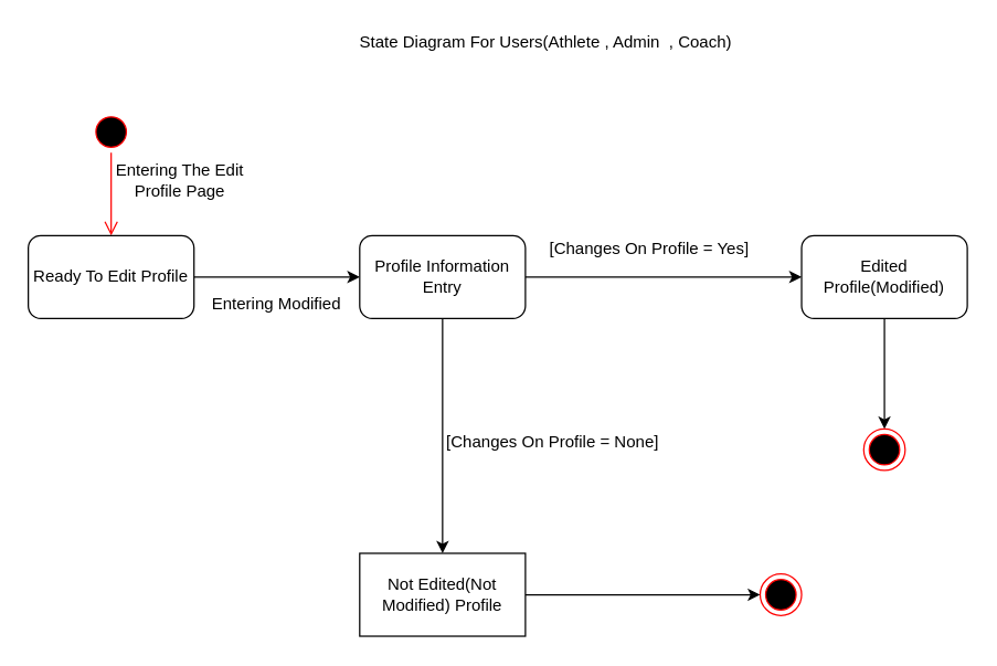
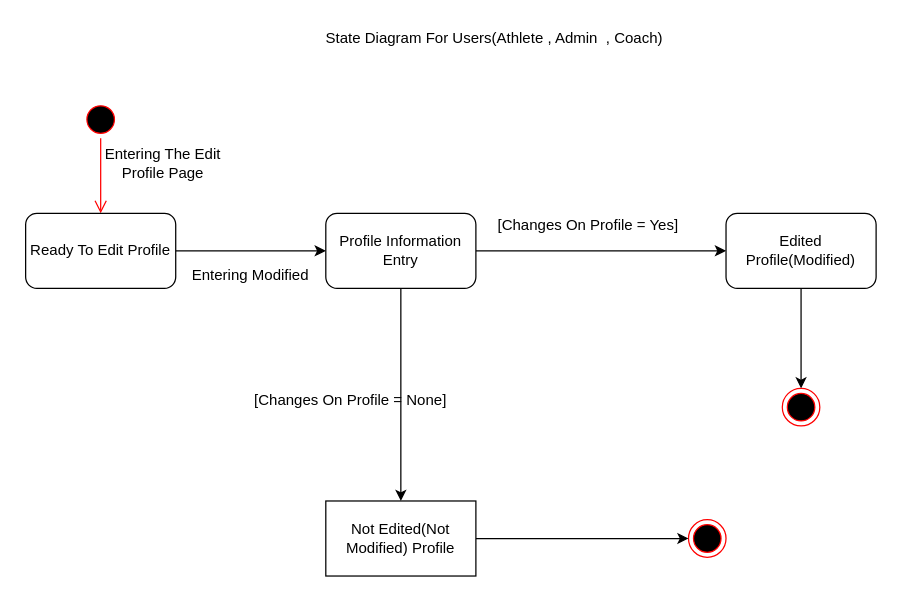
  <mxCell id="0" />
  <mxCell id="1" parent="0" />
  <mxCell id="2" value="" style="ellipse;html=1;shape=startState;fillColor=#000000;strokeColor=#ff0000;" vertex="1" parent="1"><mxGeometry x="65" y="80" width="30" height="30" as="geometry" /></mxCell>
  <mxCell id="3" value="" style="edgeStyle=orthogonalEdgeStyle;html=1;verticalAlign=bottom;endArrow=open;endSize=8;strokeColor=#ff0000;" edge="1" source="2" parent="1" target="6"><mxGeometry relative="1" as="geometry"><mxPoint x="80" y="170" as="targetPoint" /></mxGeometry></mxCell>
  <mxCell id="4" value="" style="ellipse;html=1;shape=endState;fillColor=#000000;strokeColor=#ff0000;" vertex="1" parent="1"><mxGeometry x="550" y="415" width="30" height="30" as="geometry" /></mxCell>
  <mxCell id="5" value="" style="edgeStyle=orthogonalEdgeStyle;rounded=0;orthogonalLoop=1;jettySize=auto;html=1;" edge="1" parent="1" source="6" target="9"><mxGeometry relative="1" as="geometry" /></mxCell>
  <mxCell id="6" value="Ready To Edit Profile" style="rounded=1;whiteSpace=wrap;html=1;" vertex="1" parent="1"><mxGeometry x="20" y="170" width="120" height="60" as="geometry" /></mxCell>
  <mxCell id="7" value="" style="edgeStyle=orthogonalEdgeStyle;rounded=0;orthogonalLoop=1;jettySize=auto;html=1;" edge="1" parent="1" source="9" target="13"><mxGeometry relative="1" as="geometry" /></mxCell>
  <mxCell id="8" value="" style="edgeStyle=orthogonalEdgeStyle;rounded=0;orthogonalLoop=1;jettySize=auto;html=1;" edge="1" parent="1" source="9" target="11"><mxGeometry relative="1" as="geometry" /></mxCell>
  <mxCell id="9" value="Profile Information Entry" style="rounded=1;whiteSpace=wrap;html=1;" vertex="1" parent="1"><mxGeometry x="260" y="170" width="120" height="60" as="geometry" /></mxCell>
  <mxCell id="10" value="" style="edgeStyle=orthogonalEdgeStyle;rounded=0;orthogonalLoop=1;jettySize=auto;html=1;" edge="1" parent="1" source="11"><mxGeometry relative="1" as="geometry"><mxPoint x="640" y="310" as="targetPoint" /></mxGeometry></mxCell>
  <mxCell id="11" value="Edited Profile(Modified)" style="rounded=1;whiteSpace=wrap;html=1;" vertex="1" parent="1"><mxGeometry x="580" y="170" width="120" height="60" as="geometry" /></mxCell>
  <mxCell id="12" value="" style="edgeStyle=orthogonalEdgeStyle;rounded=0;orthogonalLoop=1;jettySize=auto;html=1;entryX=0;entryY=0.5;entryDx=0;entryDy=0;" edge="1" parent="1" source="13" target="4"><mxGeometry relative="1" as="geometry"><mxPoint x="460" y="340" as="targetPoint" /></mxGeometry></mxCell>
  <mxCell id="13" value="Not Edited(Not Modified) Profile" style="whiteSpace=wrap;html=1;rounded=0;" vertex="1" parent="1"><mxGeometry x="260" y="400" width="120" height="60" as="geometry" /></mxCell>
  <mxCell id="14" value="State Diagram For Users(Athlete , Admin&amp;nbsp; , Coach)" style="text;html=1;strokeColor=none;fillColor=none;align=center;verticalAlign=middle;whiteSpace=wrap;rounded=0;" vertex="1" parent="1"><mxGeometry x="180" y="20" width="430" height="20" as="geometry" /></mxCell>
  <mxCell id="15" value="Entering The Edit Profile Page" style="text;html=1;strokeColor=none;fillColor=none;align=center;verticalAlign=middle;whiteSpace=wrap;rounded=0;" vertex="1" parent="1"><mxGeometry x="80" y="120" width="100" height="20" as="geometry" /></mxCell>
  <mxCell id="16" value="Entering Modified" style="text;html=1;strokeColor=none;fillColor=none;align=center;verticalAlign=middle;whiteSpace=wrap;rounded=0;" vertex="1" parent="1"><mxGeometry x="140" y="210" width="120" height="20" as="geometry" /></mxCell>
- <mxCell id="17" value="[Changes On Profile = None]" style="text;html=1;strokeColor=none;fillColor=none;align=center;verticalAlign=middle;whiteSpace=wrap;rounded=0;" vertex="1" parent="1"><mxGeometry x="320" y="310" width="160" height="20" as="geometry" /></mxCell>
+ <mxCell id="17" value="[Changes On Profile = None]" style="text;html=1;strokeColor=none;fillColor=none;align=center;verticalAlign=middle;whiteSpace=wrap;rounded=0;" vertex="1" parent="1"><mxGeometry x="200" y="310" width="160" height="20" as="geometry" /></mxCell>
  <mxCell id="18" value="[Changes On Profile = Yes]" style="text;html=1;strokeColor=none;fillColor=none;align=center;verticalAlign=middle;whiteSpace=wrap;rounded=0;" vertex="1" parent="1"><mxGeometry x="390" y="170" width="160" height="20" as="geometry" /></mxCell>
  <mxCell id="19" value="" style="ellipse;html=1;shape=endState;fillColor=#000000;strokeColor=#ff0000;" vertex="1" parent="1"><mxGeometry x="625" y="310" width="30" height="30" as="geometry" /></mxCell>
